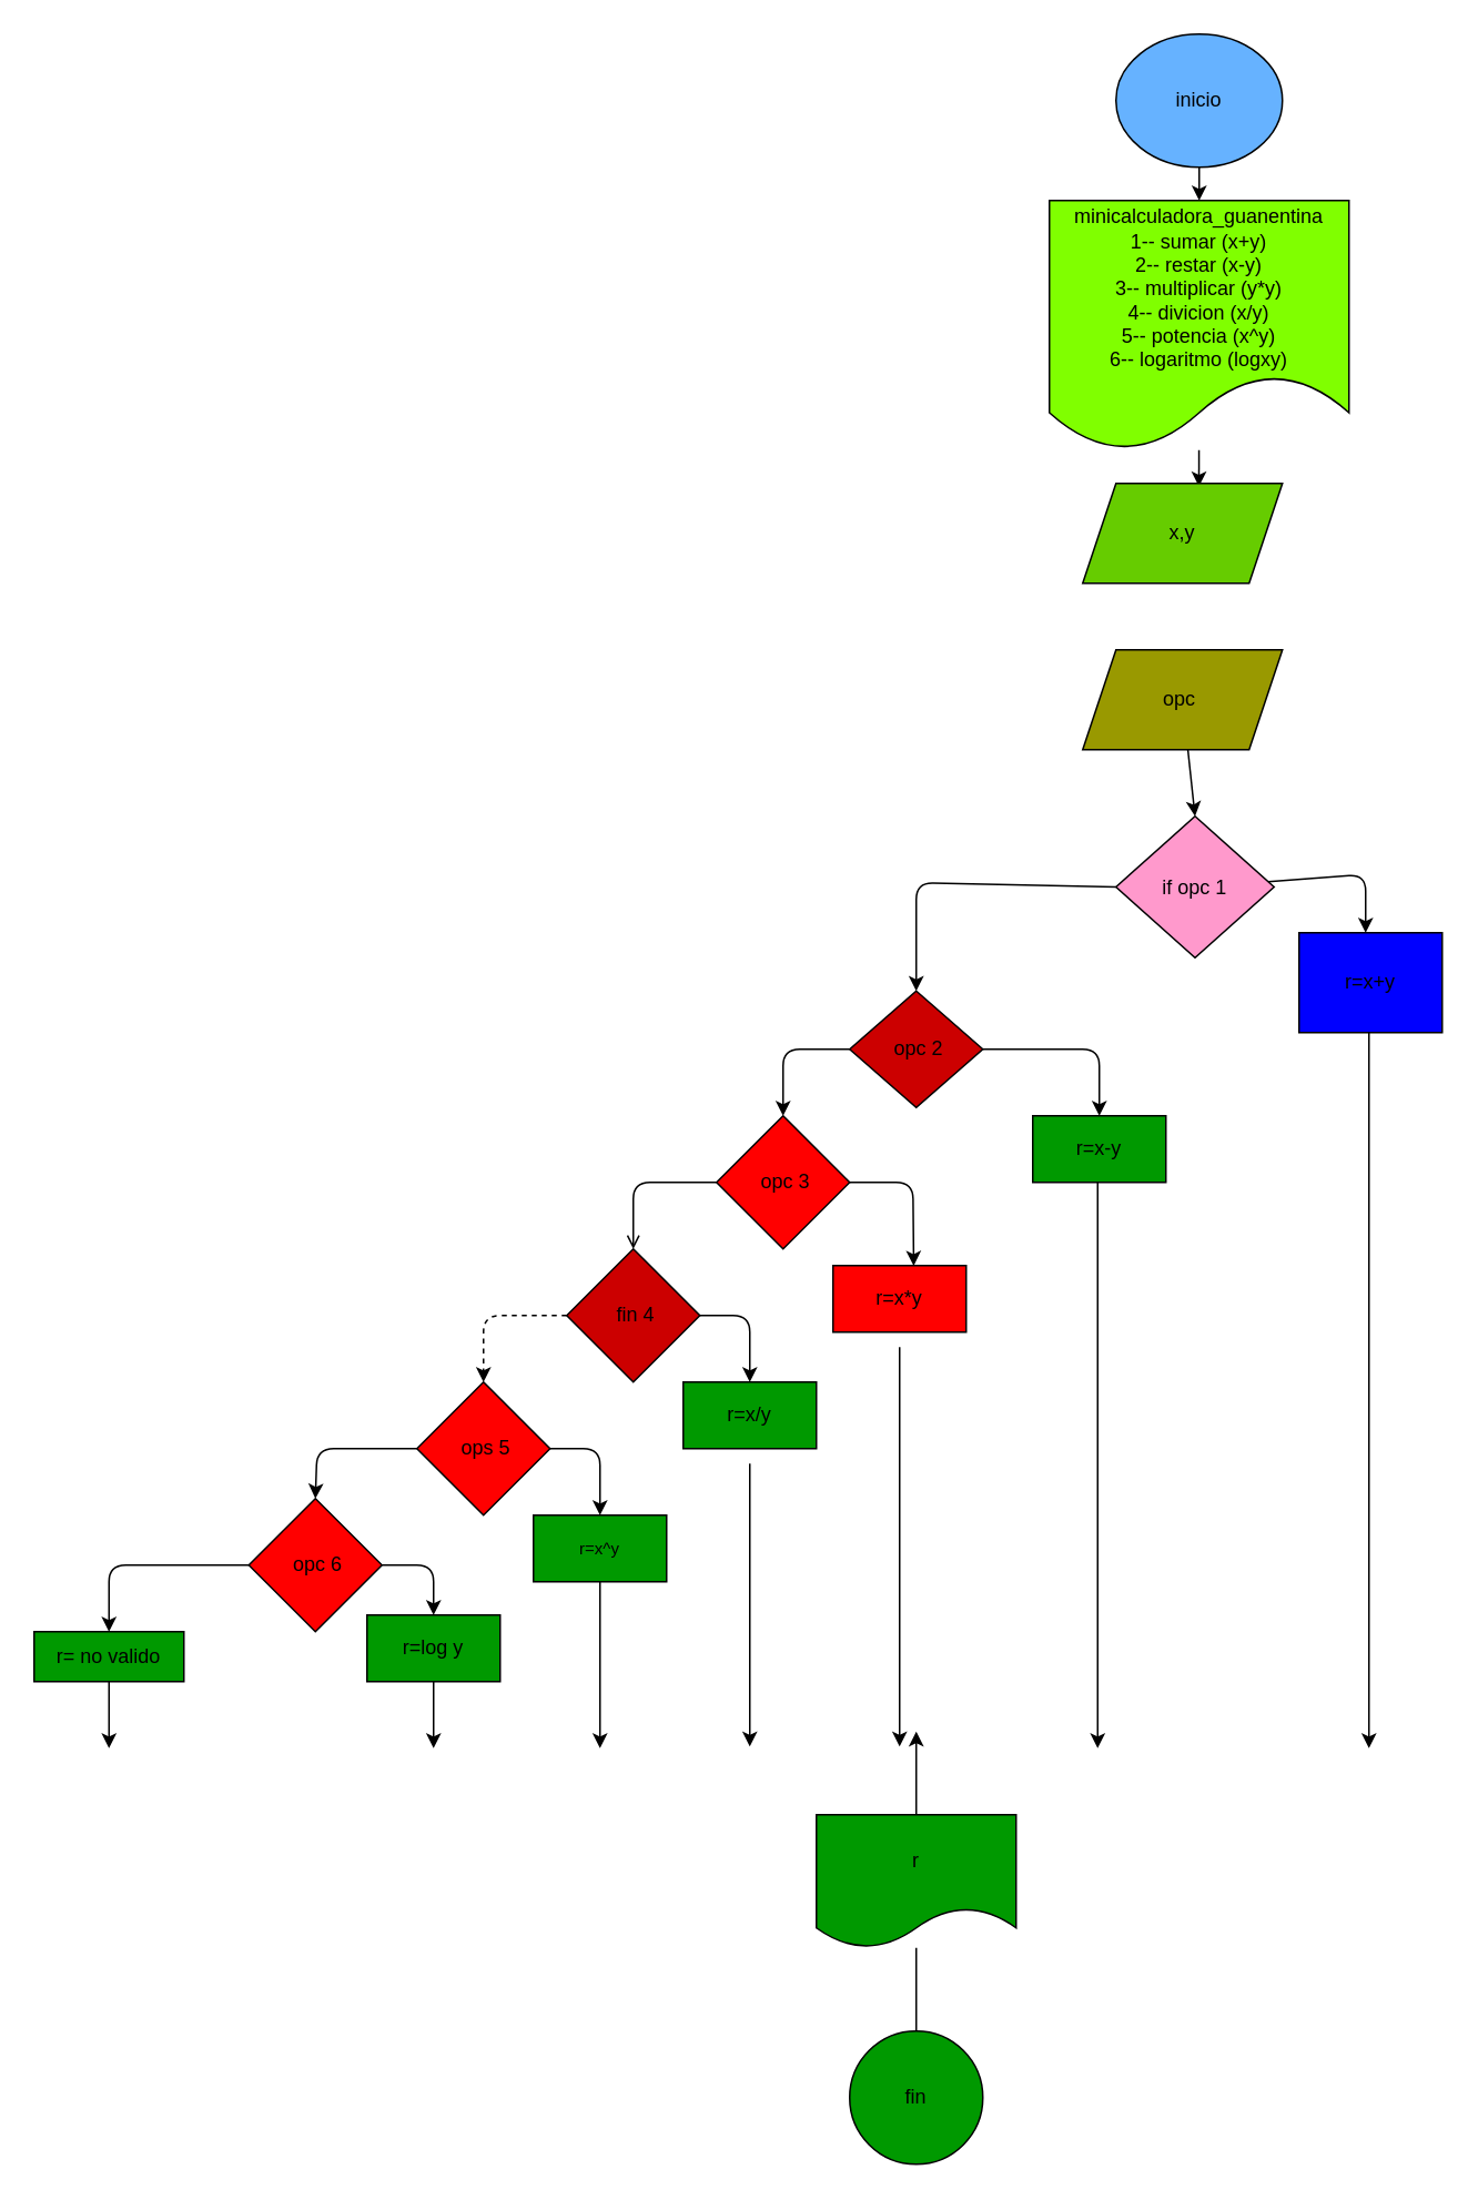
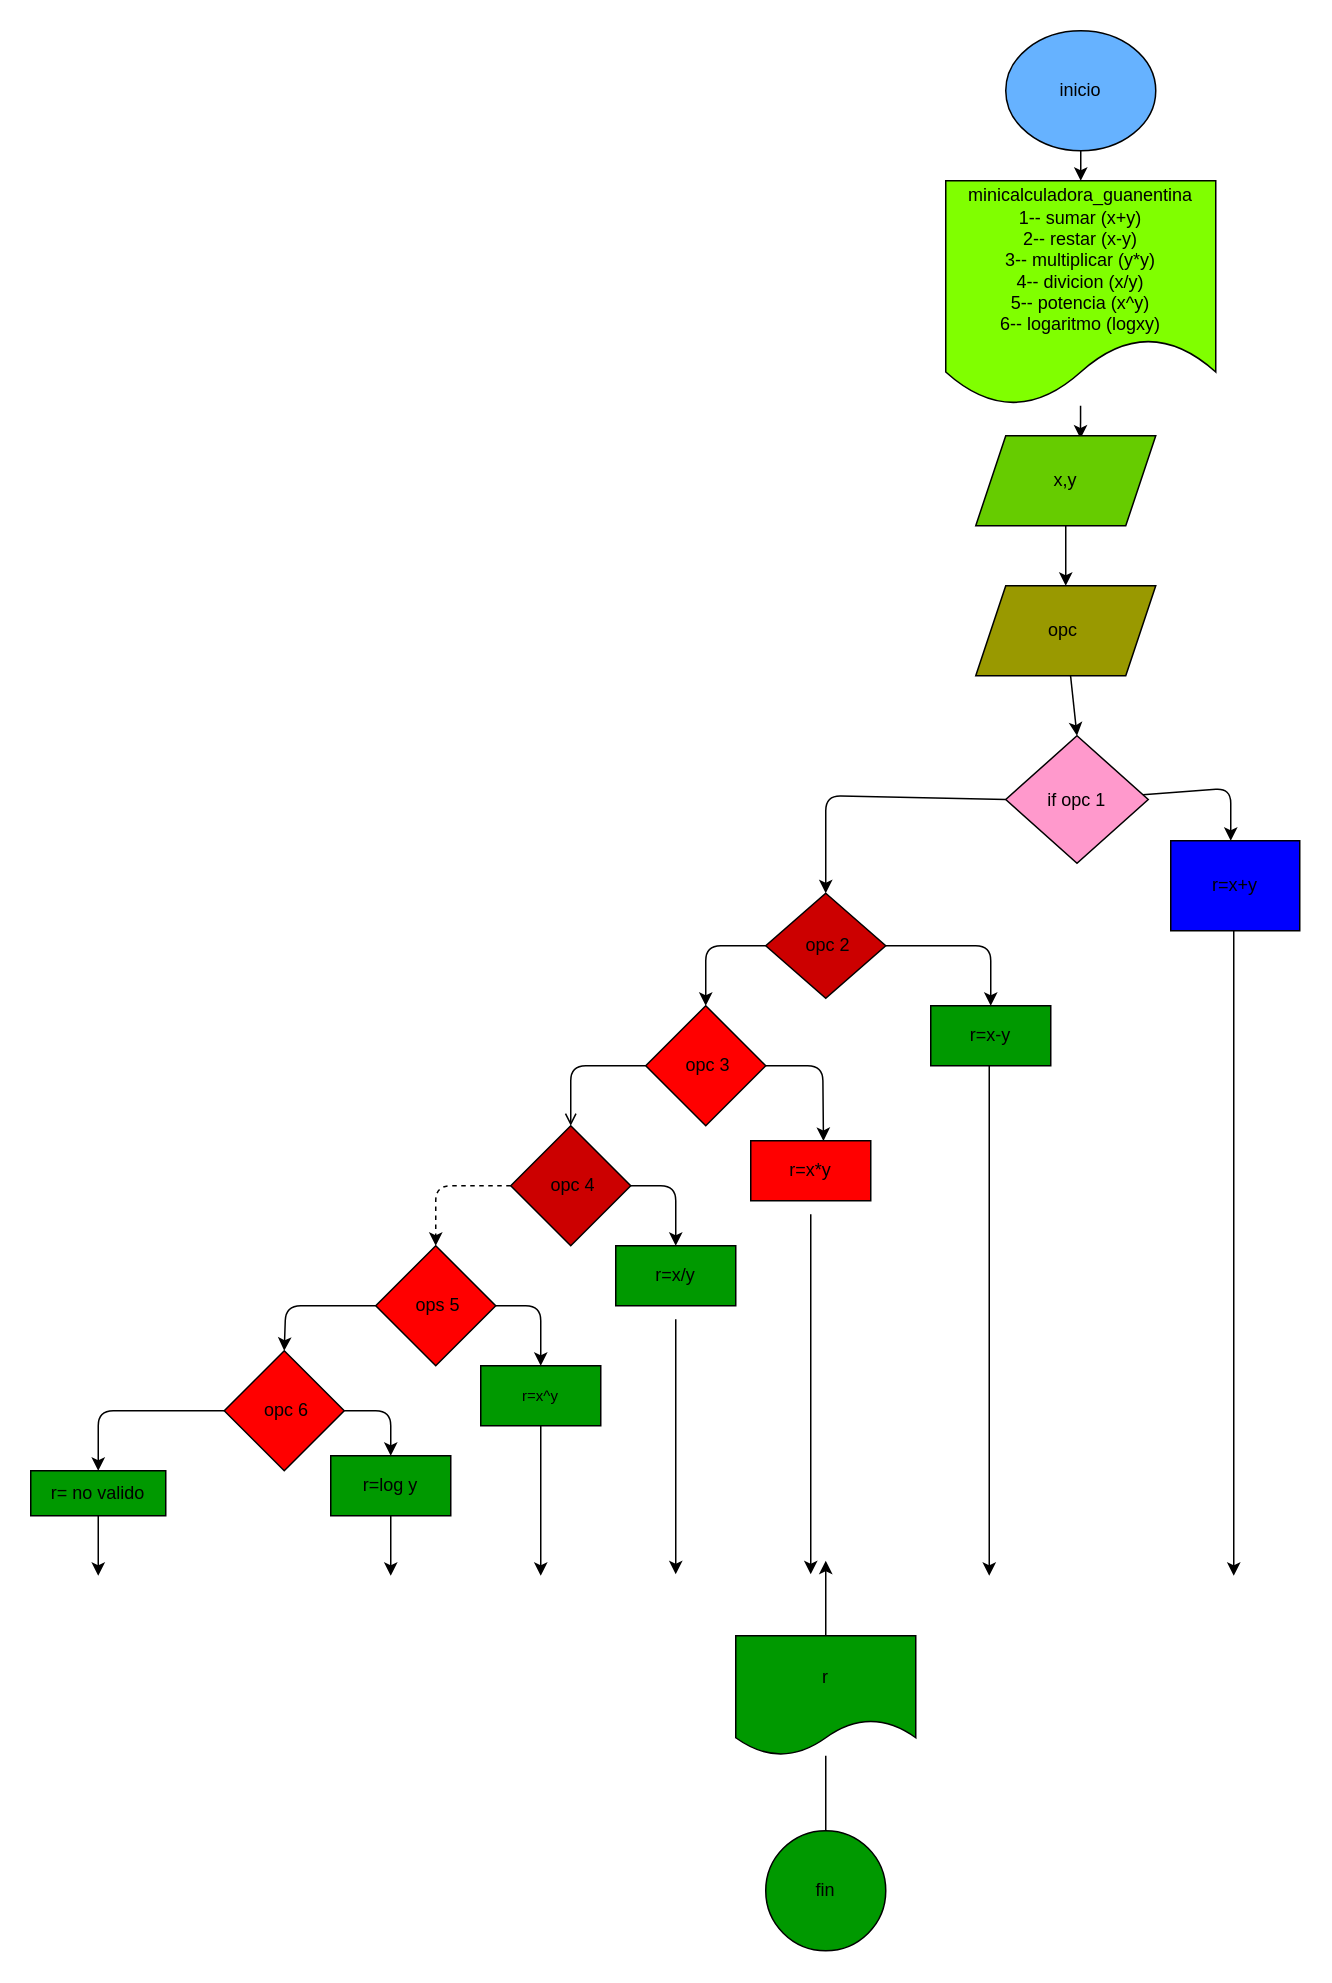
  <mxCell id="0" />
  <mxCell id="1" parent="0" />
  <mxCell id="2" style="edgeStyle=none;html=1;" parent="1" edge="1"><mxGeometry relative="1" as="geometry"><mxPoint x="570" y="170" as="targetPoint" /><mxPoint x="570" y="170" as="sourcePoint" /></mxGeometry></mxCell>
  <mxCell id="3" style="edgeStyle=none;html=1;entryX=0.5;entryY=0;entryDx=0;entryDy=0;" parent="1" source="4" target="6" edge="1"><mxGeometry relative="1" as="geometry" /></mxCell>
  <mxCell id="4" value="inicio" style="ellipse;whiteSpace=wrap;html=1;fillColor=#66B2FF;" parent="1" vertex="1"><mxGeometry x="670" y="20" width="100" height="80" as="geometry" /></mxCell>
  <mxCell id="5" style="edgeStyle=none;html=1;entryX=0.582;entryY=0.031;entryDx=0;entryDy=0;entryPerimeter=0;" edge="1" parent="1" source="6" target="8"><mxGeometry relative="1" as="geometry" /></mxCell>
  <mxCell id="6" value="minicalculadora_guanentina&lt;br&gt;1-- sumar (x+y)&lt;br&gt;2-- restar (x-y)&lt;br&gt;3-- multiplicar (y*y)&lt;br&gt;4-- divicion (x/y)&lt;br&gt;5-- potencia (x^y)&lt;br&gt;6-- logaritmo (logxy)" style="shape=document;whiteSpace=wrap;html=1;boundedLbl=1;fillColor=#80FF00;" parent="1" vertex="1"><mxGeometry x="630" y="120" width="180" height="150" as="geometry" /></mxCell>
+ <mxCell id="7" style="edgeStyle=none;html=1;entryX=0.5;entryY=0;entryDx=0;entryDy=0;" parent="1" source="8" target="10" edge="1"><mxGeometry relative="1" as="geometry" /></mxCell>
  <mxCell id="8" value="x,y" style="shape=parallelogram;perimeter=parallelogramPerimeter;whiteSpace=wrap;html=1;fixedSize=1;fillColor=#66CC00;" parent="1" vertex="1"><mxGeometry x="650" y="290" width="120" height="60" as="geometry" /></mxCell>
  <mxCell id="9" style="edgeStyle=none;html=1;entryX=0.5;entryY=0;entryDx=0;entryDy=0;" parent="1" source="10" target="13" edge="1"><mxGeometry relative="1" as="geometry" /></mxCell>
  <mxCell id="10" value="opc&amp;nbsp;" style="shape=parallelogram;perimeter=parallelogramPerimeter;whiteSpace=wrap;html=1;fixedSize=1;fillColor=#999900;" parent="1" vertex="1"><mxGeometry x="650" y="390" width="120" height="60" as="geometry" /></mxCell>
  <mxCell id="11" style="edgeStyle=none;html=1;entryX=0.5;entryY=0;entryDx=0;entryDy=0;exitX=0;exitY=0.5;exitDx=0;exitDy=0;" parent="1" source="13" target="16" edge="1"><mxGeometry relative="1" as="geometry"><Array as="points"><mxPoint x="550" y="530" /></Array></mxGeometry></mxCell>
  <mxCell id="12" style="edgeStyle=none;html=1;" parent="1" source="13" edge="1"><mxGeometry relative="1" as="geometry"><mxPoint x="820" y="560" as="targetPoint" /><Array as="points"><mxPoint x="820" y="525" /></Array></mxGeometry></mxCell>
  <mxCell id="13" value="if opc 1" style="rhombus;whiteSpace=wrap;html=1;fillColor=#FF99CC;" parent="1" vertex="1"><mxGeometry x="670" y="490" width="95" height="85" as="geometry" /></mxCell>
  <mxCell id="14" style="edgeStyle=none;html=1;entryX=0.5;entryY=0;entryDx=0;entryDy=0;" parent="1" source="16" target="20" edge="1"><mxGeometry relative="1" as="geometry"><Array as="points"><mxPoint x="660" y="630" /></Array></mxGeometry></mxCell>
  <mxCell id="15" style="edgeStyle=none;html=1;entryX=0.5;entryY=0;entryDx=0;entryDy=0;" parent="1" source="16" target="23" edge="1"><mxGeometry relative="1" as="geometry"><Array as="points"><mxPoint x="470" y="630" /></Array></mxGeometry></mxCell>
  <mxCell id="16" value="&amp;nbsp;opc 2" style="rhombus;whiteSpace=wrap;html=1;fillColor=#CC0000;" parent="1" vertex="1"><mxGeometry x="510" y="595" width="80" height="70" as="geometry" /></mxCell>
  <mxCell id="17" style="edgeStyle=none;html=1;" parent="1" edge="1"><mxGeometry relative="1" as="geometry"><mxPoint x="822" y="1050" as="targetPoint" /><mxPoint x="822" y="620" as="sourcePoint" /></mxGeometry></mxCell>
  <mxCell id="18" value="r=x+y" style="whiteSpace=wrap;html=1;fillColor=#0000FF;" parent="1" vertex="1"><mxGeometry x="780" y="560" width="86" height="60" as="geometry" /></mxCell>
  <mxCell id="19" style="edgeStyle=none;html=1;" parent="1" edge="1"><mxGeometry relative="1" as="geometry"><mxPoint x="659" y="1050" as="targetPoint" /><mxPoint x="659" y="710" as="sourcePoint" /></mxGeometry></mxCell>
  <mxCell id="20" value="r=x-y" style="whiteSpace=wrap;html=1;fillColor=#009900;" parent="1" vertex="1"><mxGeometry x="620" y="670" width="80" height="40" as="geometry" /></mxCell>
  <mxCell id="21" style="edgeStyle=none;html=1;entryX=0.606;entryY=0.004;entryDx=0;entryDy=0;entryPerimeter=0;" parent="1" source="23" target="25" edge="1"><mxGeometry relative="1" as="geometry"><Array as="points"><mxPoint x="548" y="710" /></Array></mxGeometry></mxCell>
  <mxCell id="22" style="edgeStyle=none;html=1;entryX=0.5;entryY=0;entryDx=0;entryDy=0;endArrow=open;" parent="1" source="23" target="28" edge="1"><mxGeometry relative="1" as="geometry"><Array as="points"><mxPoint y="710" x="380" /></Array></mxGeometry></mxCell>
  <mxCell id="23" value="&amp;nbsp;opc 3" style="rhombus;whiteSpace=wrap;html=1;fillColor=#FF0000;" parent="1" vertex="1"><mxGeometry x="430" y="670" width="80" height="80" as="geometry" /></mxCell>
  <mxCell id="24" style="edgeStyle=none;html=1;" parent="1" edge="1"><mxGeometry relative="1" as="geometry"><mxPoint x="540" y="1049" as="targetPoint" /><mxPoint x="540" y="809" as="sourcePoint" /></mxGeometry></mxCell>
  <mxCell id="25" value="r=x*y" style="whiteSpace=wrap;html=1;fillColor=#ff0000;" parent="1" vertex="1"><mxGeometry x="500" y="760" width="80" height="40" as="geometry" /></mxCell>
  <mxCell id="26" style="edgeStyle=none;html=1;entryX=0.5;entryY=0;entryDx=0;entryDy=0;" parent="1" source="28" target="30" edge="1"><mxGeometry relative="1" as="geometry"><Array as="points"><mxPoint x="450" y="790" /></Array></mxGeometry></mxCell>
  <mxCell id="27" style="edgeStyle=none;html=1;entryX=0.5;entryY=0;entryDx=0;entryDy=0;dashed=1;" parent="1" source="28" target="33" edge="1"><mxGeometry relative="1" as="geometry"><Array as="points"><mxPoint x="290" y="790" /></Array></mxGeometry></mxCell>
- <mxCell id="28" value="&amp;nbsp;fin 4" style="rhombus;whiteSpace=wrap;html=1;fillColor=#CC0000;" parent="1" vertex="1"><mxGeometry x="340" y="750" width="80" height="80" as="geometry" /></mxCell>
+ <mxCell id="28" value="&amp;nbsp;opc 4" style="rhombus;whiteSpace=wrap;html=1;fillColor=#CC0000;" parent="1" vertex="1"><mxGeometry x="340" y="750" width="80" height="80" as="geometry" /></mxCell>
  <mxCell id="29" style="edgeStyle=none;html=1;" parent="1" edge="1"><mxGeometry relative="1" as="geometry"><mxPoint x="450" y="1049" as="targetPoint" /><mxPoint x="450" y="879" as="sourcePoint" /></mxGeometry></mxCell>
  <mxCell id="30" value="r=x/y" style="whiteSpace=wrap;html=1;fillColor=#009900;" parent="1" vertex="1"><mxGeometry x="410" y="830" width="80" height="40" as="geometry" /></mxCell>
  <mxCell id="31" style="edgeStyle=none;html=1;entryX=0.5;entryY=0;entryDx=0;entryDy=0;" parent="1" source="33" target="35" edge="1"><mxGeometry relative="1" as="geometry"><Array as="points"><mxPoint x="360" y="870" /></Array></mxGeometry></mxCell>
  <mxCell id="32" style="edgeStyle=none;html=1;entryX=0.5;entryY=0;entryDx=0;entryDy=0;" parent="1" source="33" target="38" edge="1"><mxGeometry relative="1" as="geometry"><Array as="points"><mxPoint x="190" y="870" /></Array></mxGeometry></mxCell>
  <mxCell id="33" value="&amp;nbsp;ops 5" style="rhombus;whiteSpace=wrap;html=1;fillColor=#FF0000;" parent="1" vertex="1"><mxGeometry x="250" y="830" width="80" height="80" as="geometry" /></mxCell>
  <mxCell id="34" style="edgeStyle=none;html=1;" parent="1" source="35" edge="1"><mxGeometry relative="1" as="geometry"><mxPoint x="360" y="1050" as="targetPoint" /></mxGeometry></mxCell>
  <mxCell id="35" value="&lt;span style=&quot;font-size: 10px;&quot;&gt;r=x^y&lt;/span&gt;" style="whiteSpace=wrap;html=1;fillColor=#009900;" parent="1" vertex="1"><mxGeometry x="320" y="910" width="80" height="40" as="geometry" /></mxCell>
  <mxCell id="36" style="edgeStyle=none;html=1;entryX=0.5;entryY=0;entryDx=0;entryDy=0;" parent="1" source="38" target="40" edge="1"><mxGeometry relative="1" as="geometry"><Array as="points"><mxPoint x="260" y="940" /></Array></mxGeometry></mxCell>
  <mxCell id="37" style="edgeStyle=none;html=1;entryX=0.5;entryY=0;entryDx=0;entryDy=0;" edge="1" parent="1" source="38" target="46"><mxGeometry relative="1" as="geometry"><Array as="points"><mxPoint x="65" y="940" /></Array></mxGeometry></mxCell>
  <mxCell id="38" value="&amp;nbsp;opc 6" style="rhombus;whiteSpace=wrap;html=1;fillColor=#FF0000;" parent="1" vertex="1"><mxGeometry x="149" y="900" width="80" height="80" as="geometry" /></mxCell>
  <mxCell id="39" style="edgeStyle=none;html=1;" parent="1" source="40" edge="1"><mxGeometry relative="1" as="geometry"><mxPoint x="260" y="1050" as="targetPoint" /></mxGeometry></mxCell>
  <mxCell id="40" value="r=log y" style="whiteSpace=wrap;html=1;fillColor=#009900;" parent="1" vertex="1"><mxGeometry x="220" y="970" width="80" height="40" as="geometry" /></mxCell>
  <mxCell id="41" style="edgeStyle=none;html=1;" parent="1" source="43" edge="1"><mxGeometry relative="1" as="geometry"><mxPoint x="550" y="1040" as="targetPoint" /></mxGeometry></mxCell>
  <mxCell id="42" style="edgeStyle=none;html=1;" parent="1" source="43" edge="1"><mxGeometry relative="1" as="geometry"><mxPoint x="550" y="1240" as="targetPoint" /></mxGeometry></mxCell>
  <mxCell id="43" value="r" style="shape=document;whiteSpace=wrap;html=1;boundedLbl=1;fillColor=#009900;" parent="1" vertex="1"><mxGeometry x="490" y="1090" width="120" height="80" as="geometry" /></mxCell>
  <mxCell id="44" value="fin" style="ellipse;whiteSpace=wrap;html=1;fillColor=#009900;" parent="1" vertex="1"><mxGeometry x="510" y="1220" width="80" height="80" as="geometry" /></mxCell>
  <mxCell id="45" style="edgeStyle=none;html=1;" edge="1" parent="1" source="46"><mxGeometry relative="1" as="geometry"><mxPoint x="65" y="1050" as="targetPoint" /></mxGeometry></mxCell>
  <mxCell id="46" value="r= no valido" style="whiteSpace=wrap;html=1;fillColor=#009900;" parent="1" vertex="1"><mxGeometry x="20" y="980" width="90" height="30" as="geometry" /></mxCell>
